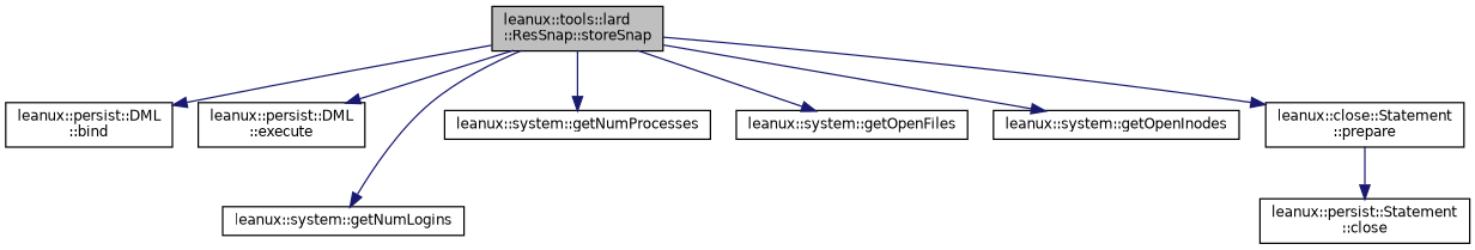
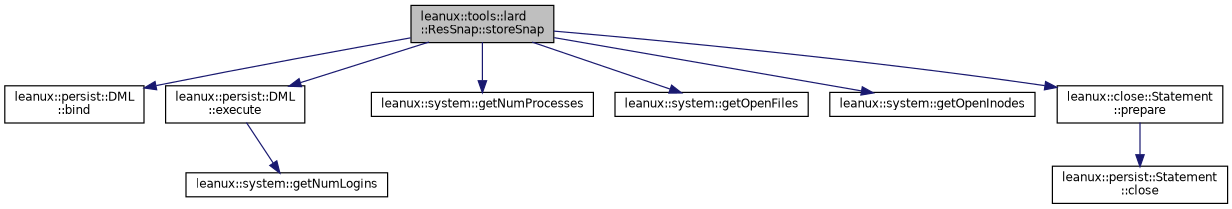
  digraph {
    rankdir=TB
    node [color=black fontname=Helvetica fontsize=10 shape=record]
    edge [color=midnightblue fontname=Helvetica fontsize=10 labelfontname=Helvetica labelfontsize=10 style=solid]
    n1 [fillcolor=grey75 fontcolor=black height=0.2 label="leanux::tools::lard\l::ResSnap::storeSnap" style=filled width=0.4]
    n2 [height=0.2 label="leanux::persist::DML\l::bind" width=0.4]
    n3 [height=0.2 label="leanux::persist::DML\l::execute" width=0.4]
    n4 [height=0.2 label="leanux::system::getNumLogins" width=0.4]
    n5 [height=0.2 label="leanux::system::getNumProcesses" width=0.4]
    n6 [height=0.2 label="leanux::system::getOpenFiles" width=0.4]
    n7 [height=0.2 label="leanux::system::getOpenInodes" width=0.4]
    n8 [height=0.2 label="leanux::close::Statement\l::prepare" width=0.4]
    n9 [height=0.2 label="leanux::persist::Statement\l::close" width=0.4]
    n1 -> n2
    n1 -> n3
-   n1 -> n4
+   n3 -> n4
    n1 -> n5
    n1 -> n6
    n1 -> n7
    n1 -> n8
    n8 -> n9
  }
